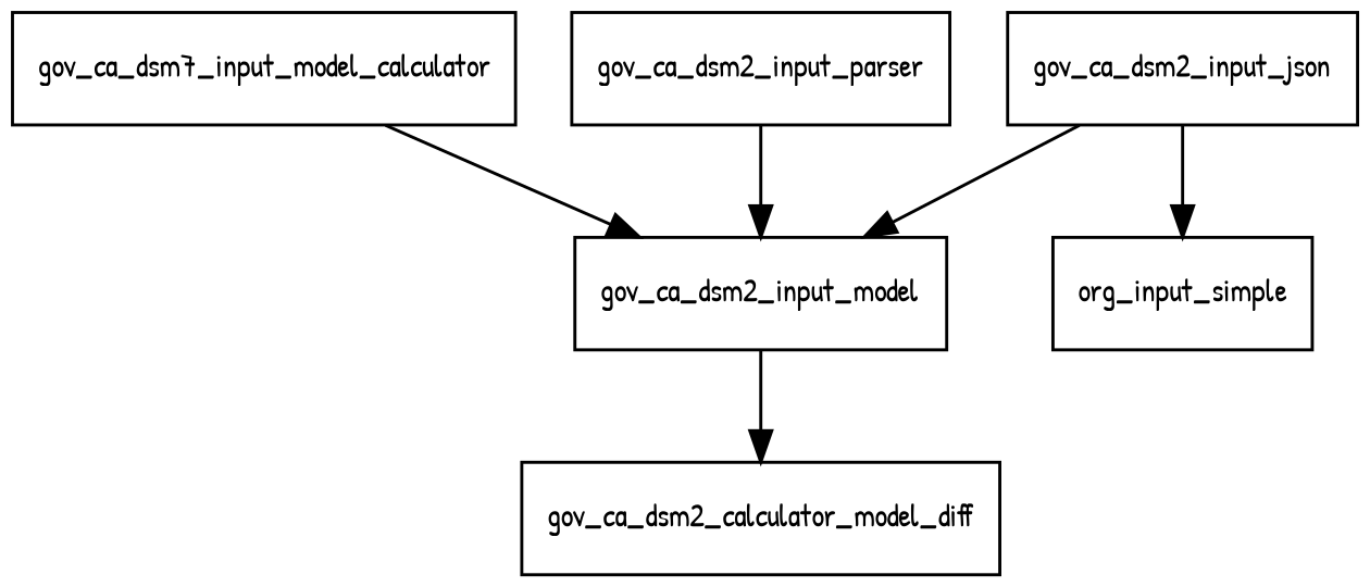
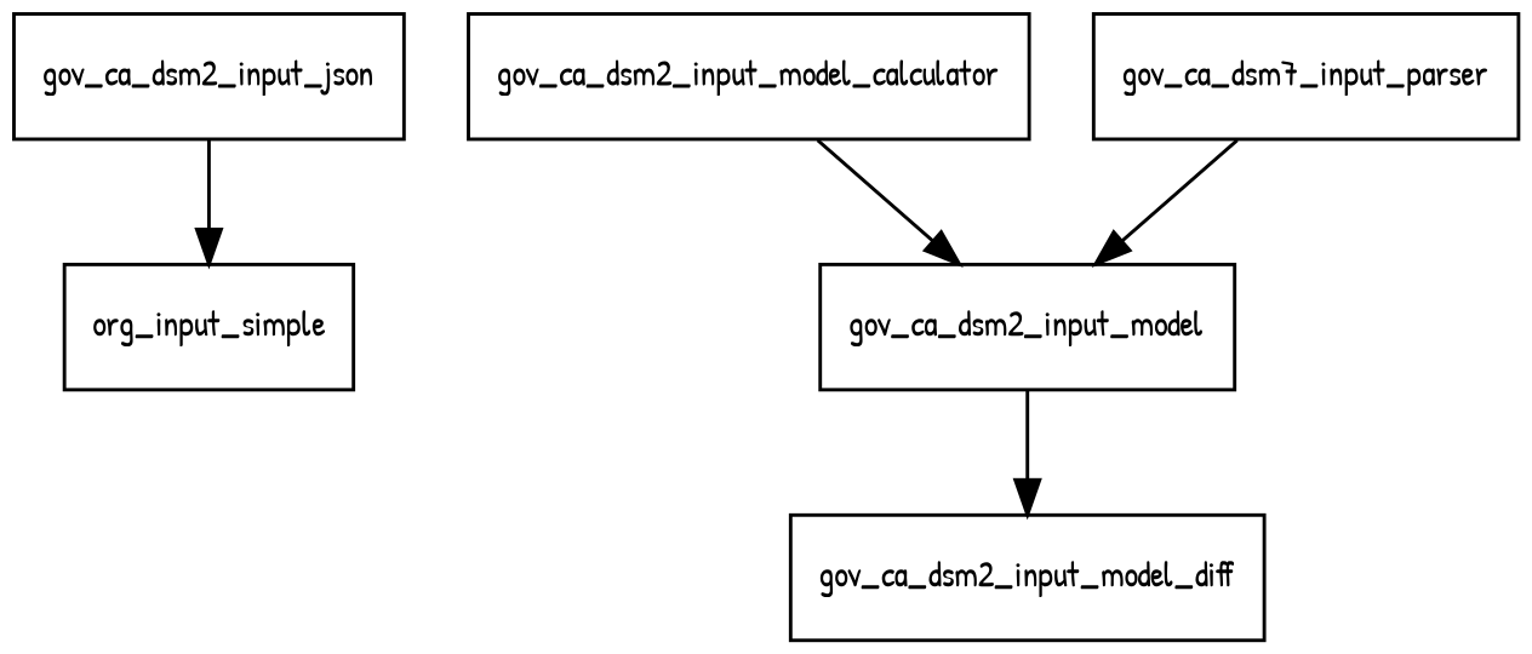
  digraph {
    fontname="Patrick Hand"
    node [fontname="Patrick Hand" fontsize=10.0 shape=box]
    edge [fontname="Patrick Hand"]
    gov_ca_dsm2_input_json
    gov_ca_dsm2_input_model
    n3 [label=org_input_simple]
-   gov_ca_dsm2_input_model_diff [label=gov_ca_dsm2_calculator_model_diff]
-   gov_ca_dsm2_input_model_calculator [label=gov_ca_dsm7_input_model_calculator]
-   gov_ca_dsm2_input_parser
-   gov_ca_dsm2_input_json -> gov_ca_dsm2_input_model
+   gov_ca_dsm2_input_model_diff
+   gov_ca_dsm2_input_model_calculator
+   gov_ca_dsm2_input_parser [label=gov_ca_dsm7_input_parser]
    gov_ca_dsm2_input_json -> n3
    gov_ca_dsm2_input_model -> gov_ca_dsm2_input_model_diff
    gov_ca_dsm2_input_model_calculator -> gov_ca_dsm2_input_model
    gov_ca_dsm2_input_parser -> gov_ca_dsm2_input_model
  }
